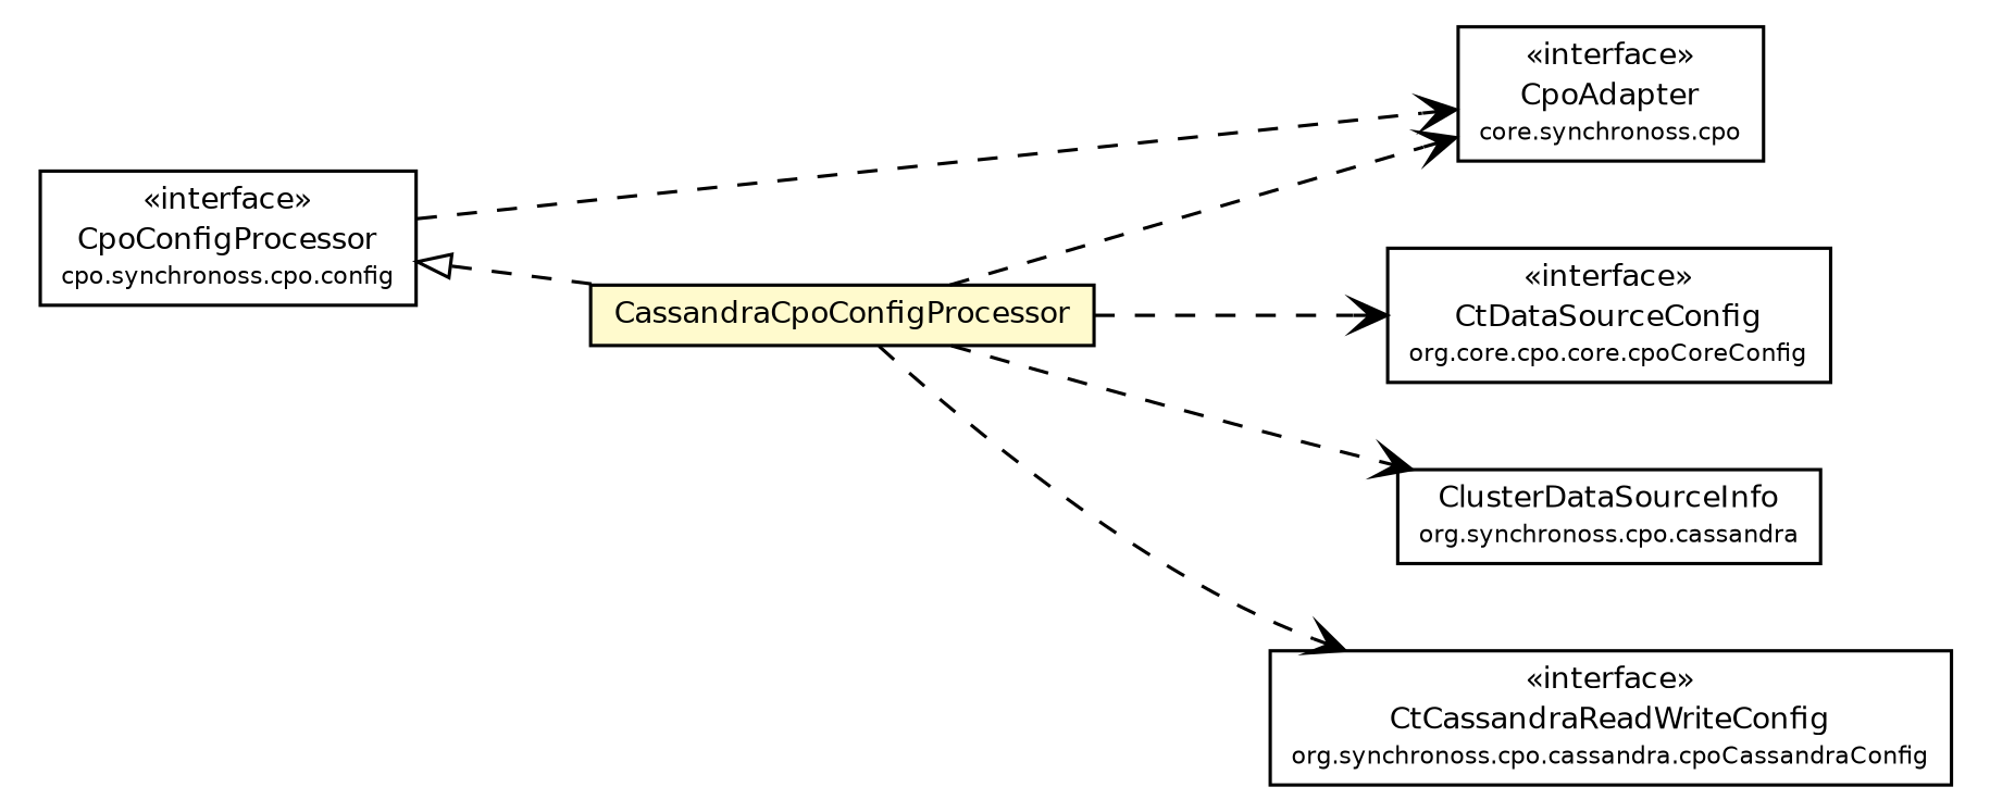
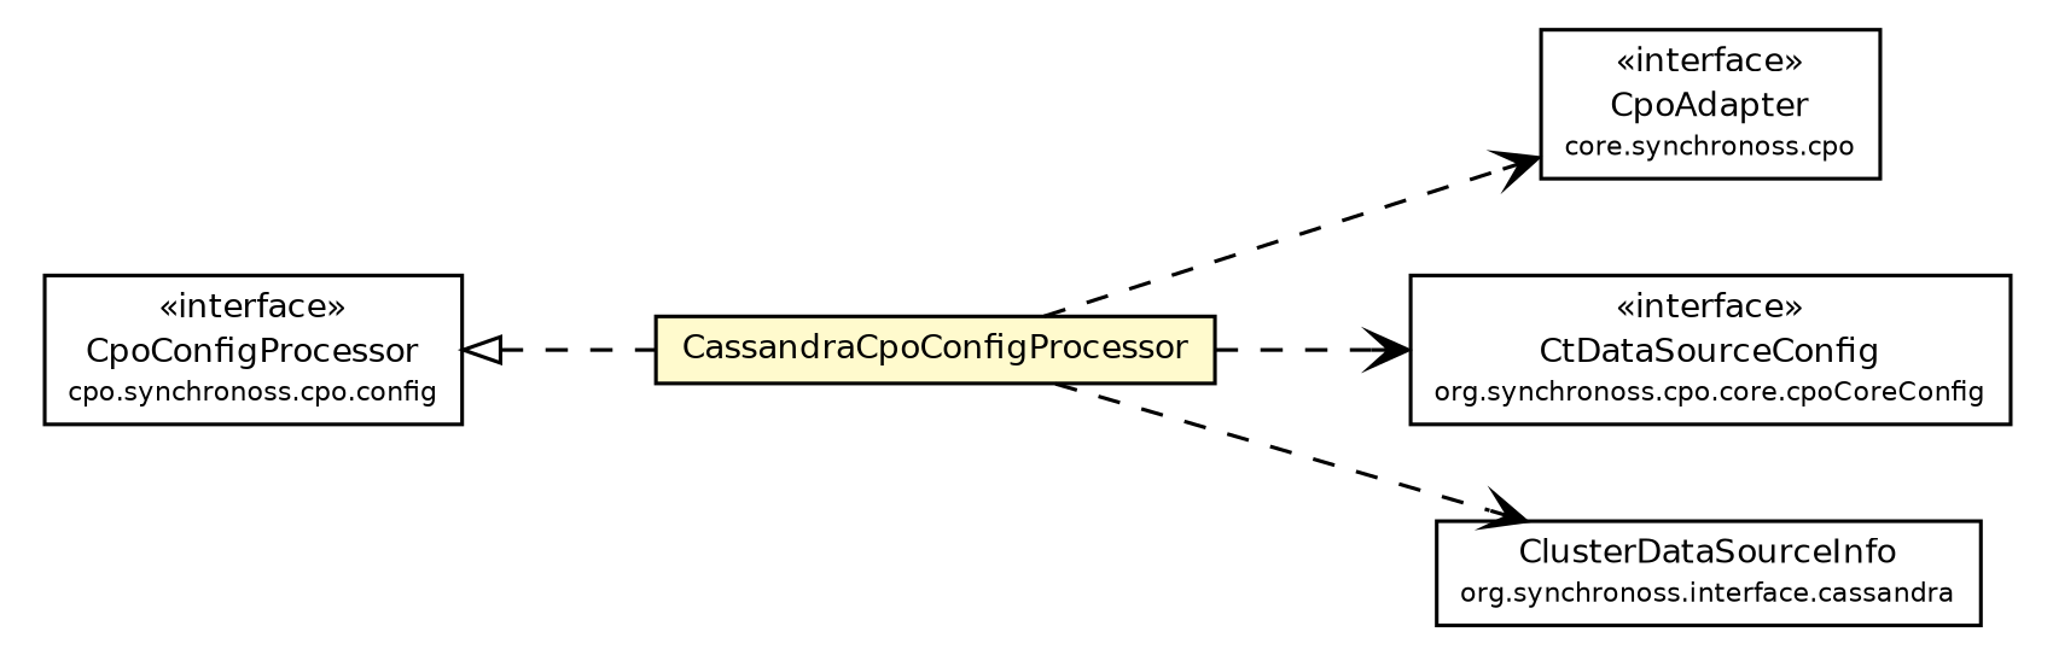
  digraph {
    rankdir=LR
    node [fontcolor=black fontname=Helvetica fontsize=9.0 shape=plaintext]
    edge [arrowhead=open color=black fontcolor=black fontname=Helvetica fontsize=10.0 headport=p labelfontname=Helvetica labelfontsize=10 style=dashed tailport=p]
    n1 [label=<<table border="0" cellborder="1" cellspacing="0" cellpadding="2" port="p" href="../../CpoAdapter.html"> 		<tr><td><table border="0" cellspacing="0" cellpadding="1"> 			<tr><td> &laquo;interface&raquo; </td></tr> 			<tr><td> CpoAdapter </td></tr> 			<tr><td><font point-size="7.0"> core.synchronoss.cpo </font></td></tr> 		</table></td></tr> 		</table>>]
    n2 [label=<<table border="0" cellborder="1" cellspacing="0" cellpadding="2" port="p" href="../../config/CpoConfigProcessor.html"> 		<tr><td><table border="0" cellspacing="0" cellpadding="1"> 			<tr><td> &laquo;interface&raquo; </td></tr> 			<tr><td> CpoConfigProcessor </td></tr> 			<tr><td><font point-size="7.0"> cpo.synchronoss.cpo.config </font></td></tr> 		</table></td></tr> 		</table>>]
    n3 [label=<<table border="0" cellborder="1" cellspacing="0" cellpadding="2" port="p" bgcolor="lemonChiffon" href="./CassandraCpoConfigProcessor.html"> 		<tr><td><table border="0" cellspacing="0" cellpadding="1"> 			<tr><td> CassandraCpoConfigProcessor </td></tr> 		</table></td></tr> 		</table>>]
-   n4 [label=<<table border="0" cellborder="1" cellspacing="0" cellpadding="2" port="p" href="../../core/cpoCoreConfig/CtDataSourceConfig.html"> 		<tr><td><table border="0" cellspacing="0" cellpadding="1"> 			<tr><td> &laquo;interface&raquo; </td></tr> 			<tr><td> CtDataSourceConfig </td></tr> 			<tr><td><font point-size="7.0"> org.core.cpo.core.cpoCoreConfig </font></td></tr> 		</table></td></tr> 		</table>>]
-   n5 [label=<<table border="0" cellborder="1" cellspacing="0" cellpadding="2" port="p" href="../ClusterDataSourceInfo.html"> 		<tr><td><table border="0" cellspacing="0" cellpadding="1"> 			<tr><td> ClusterDataSourceInfo </td></tr> 			<tr><td><font point-size="7.0"> org.synchronoss.cpo.cassandra </font></td></tr> 		</table></td></tr> 		</table>>]
-   n6 [label=<<table border="0" cellborder="1" cellspacing="0" cellpadding="2" port="p" href="../cpoCassandraConfig/CtCassandraReadWriteConfig.html"> 		<tr><td><table border="0" cellspacing="0" cellpadding="1"> 			<tr><td> &laquo;interface&raquo; </td></tr> 			<tr><td> CtCassandraReadWriteConfig </td></tr> 			<tr><td><font point-size="7.0"> org.synchronoss.cpo.cassandra.cpoCassandraConfig </font></td></tr> 		</table></td></tr> 		</table>>]
-   n2 -> n1
+   n4 [label=<<table border="0" cellborder="1" cellspacing="0" cellpadding="2" port="p" href="../../core/cpoCoreConfig/CtDataSourceConfig.html"> 		<tr><td><table border="0" cellspacing="0" cellpadding="1"> 			<tr><td> &laquo;interface&raquo; </td></tr> 			<tr><td> CtDataSourceConfig </td></tr> 			<tr><td><font point-size="7.0"> org.synchronoss.cpo.core.cpoCoreConfig </font></td></tr> 		</table></td></tr> 		</table>>]
+   n5 [label=<<table border="0" cellborder="1" cellspacing="0" cellpadding="2" port="p" href="../ClusterDataSourceInfo.html"> 		<tr><td><table border="0" cellspacing="0" cellpadding="1"> 			<tr><td> ClusterDataSourceInfo </td></tr> 			<tr><td><font point-size="7.0"> org.synchronoss.interface.cassandra </font></td></tr> 		</table></td></tr> 		</table>>]
    n2 -> n3 [arrowtail=empty dir=back fontsize=10 arrowhead="" color="" fontcolor=""]
    n3 -> n1
    n3 -> n4
    n3 -> n5
-   n3 -> n6
  }
